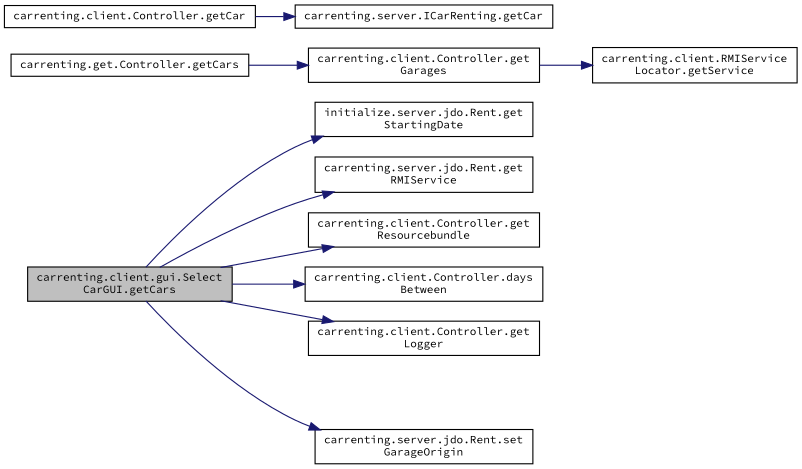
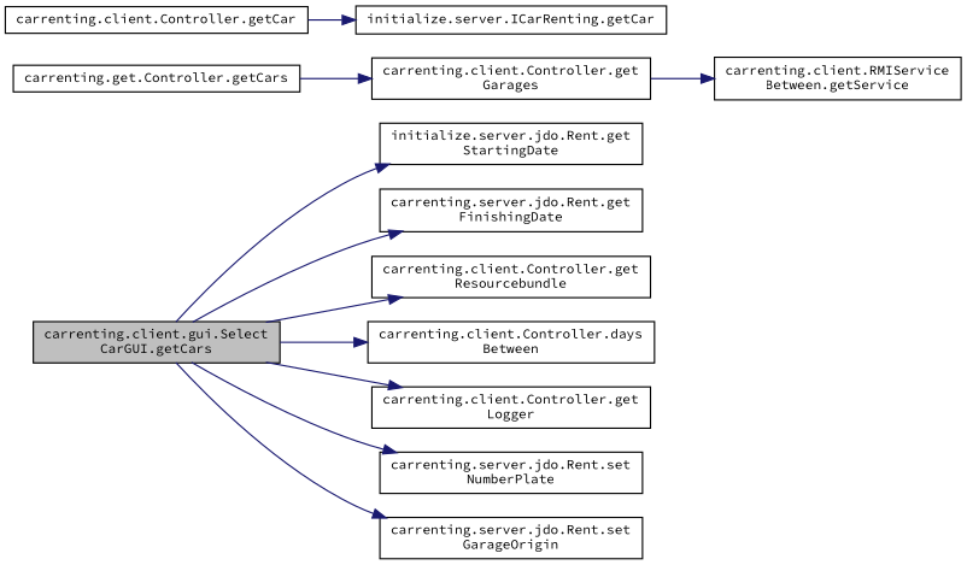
  digraph {
    fontname="Source Code Pro"
    rankdir=LR
    node [color=black fillcolor=white fontname="Source Code Pro" fontsize=10 shape=record style=filled]
    edge [color=midnightblue fontname="Source Code Pro" fontsize=10 labelfontname=Helvetica labelfontsize=10 style=solid]
    n1 [fillcolor=grey75 fontcolor=black height=0.2 label="carrenting.client.gui.Select\lCarGUI.getCars" width=0.4]
    n2 [height=0.2 label="initialize.server.jdo.Rent.get\lStartingDate" width=0.4]
-   n3 [height=0.2 label="carrenting.server.jdo.Rent.get\lRMIService" width=0.4]
+   n3 [height=0.2 label="carrenting.server.jdo.Rent.get\lFinishingDate" width=0.4]
    n4 [height=0.2 label="carrenting.client.Controller.get\lResourcebundle" width=0.4]
    n5 [height=0.2 label="carrenting.client.Controller.days\lBetween" width=0.4]
    n6 [height=0.2 label="carrenting.client.Controller.get\lLogger" width=0.4]
+   n7 [height=0.2 label="carrenting.server.jdo.Rent.set\lNumberPlate" width=0.4]
    n8 [height=0.2 label="carrenting.server.jdo.Rent.set\lGarageOrigin" width=0.4]
    n9 [height=0.2 label="carrenting.get.Controller.getCars" width=0.4]
    n10 [height=0.2 label="carrenting.client.Controller.get\lGarages" width=0.4]
    n11 [height=0.2 label="carrenting.client.Controller.getCar" width=0.4]
-   n12 [height=0.2 label="carrenting.server.ICarRenting.getCar" width=0.4]
-   n13 [height=0.2 label="carrenting.client.RMIService\lLocator.getService" width=0.4]
+   n12 [height=0.2 label="initialize.server.ICarRenting.getCar" width=0.4]
+   n13 [height=0.2 label="carrenting.client.RMIService\lBetween.getService" width=0.4]
    n1 -> n2
    n1 -> n3
    n1 -> n4
    n1 -> n5
    n1 -> n6
+   n1 -> n7
    n1 -> n8
    n9 -> n10
    n10 -> n13
    n11 -> n12
  }
